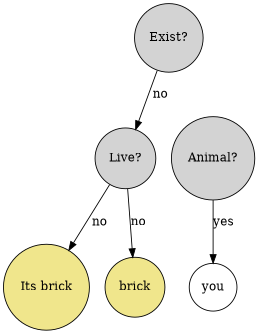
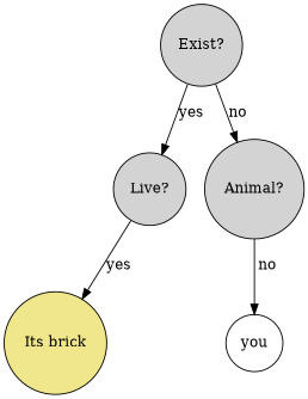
  digraph {
    node [fillcolor=lightgrey shape=circle style=filled]
    "Exist?"
    "Live?"
    "Animal?"
    n4 [fillcolor=khaki label="Its brick"]
-   brick [fillcolor=khaki]
    n6 [fillcolor=white label=you]
-   "Exist?" -> "Live?" [label=no]
-   "Live?" -> n4 [label=no]
-   "Live?" -> brick [label=no]
-   "Animal?" -> n6 [label=yes]
+   "Exist?" -> "Live?" [label=yes]
+   "Exist?" -> "Animal?" [label=no]
+   "Live?" -> n4 [label=yes]
+   "Animal?" -> n6 [label=no]
  }
